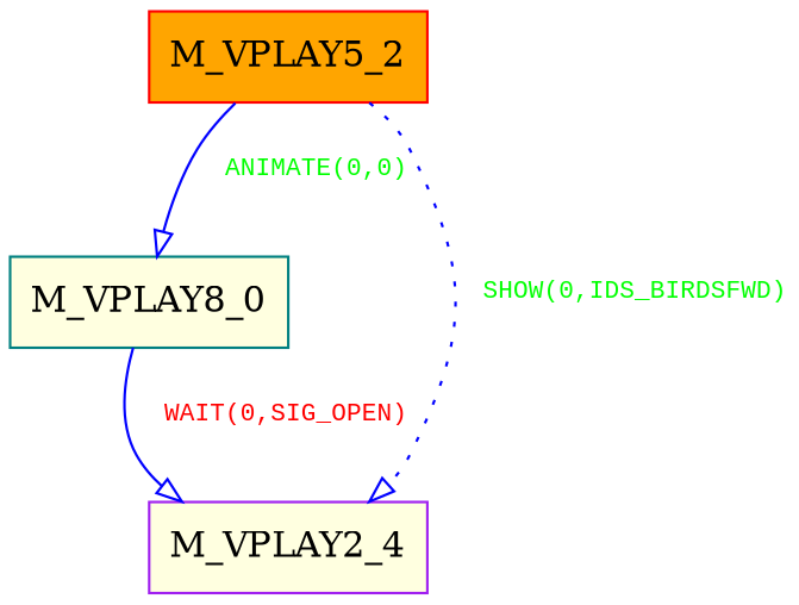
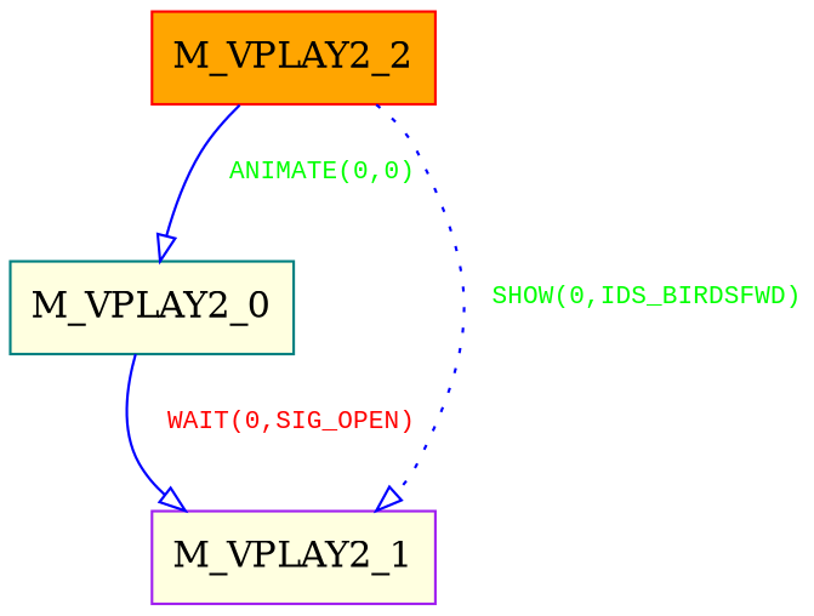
  digraph {
    node [fillcolor=lightyellow shape=record style=filled]
    edge [arrowhead=onormal color=blue fontcolor=green style=solid]
-   M_VPLAY2_0 [color=teal label=M_VPLAY8_0]
-   M_VPLAY2_1 [color=purple label=M_VPLAY2_4]
-   M_VPLAY2_2 [color=red fillcolor=orange label=M_VPLAY5_2]
+   M_VPLAY2_0 [color=teal]
+   M_VPLAY2_1 [color=purple]
+   M_VPLAY2_2 [color=red fillcolor=orange]
    M_VPLAY2_0 -> M_VPLAY2_1 [fontcolor=red label=< <font face="Courier New" point-size="10"> WAIT(0,SIG_OPEN)<br/> </font>>]
    M_VPLAY2_2 -> M_VPLAY2_0 [label=< <font face="Courier New" point-size="10"> ANIMATE(0,0)<br/> </font>>]
    M_VPLAY2_2 -> M_VPLAY2_1 [label=< <font face="Courier New" point-size="10"> SHOW(0,IDS_BIRDSFWD)<br/> </font>> style=dotted]
  }
